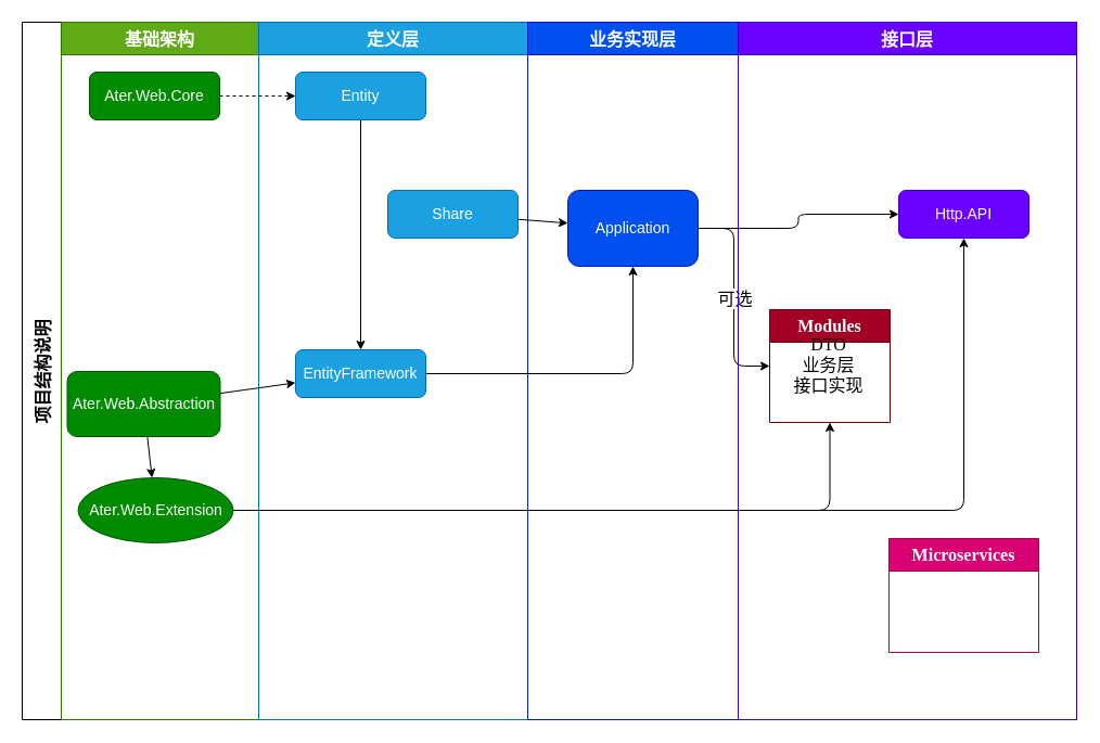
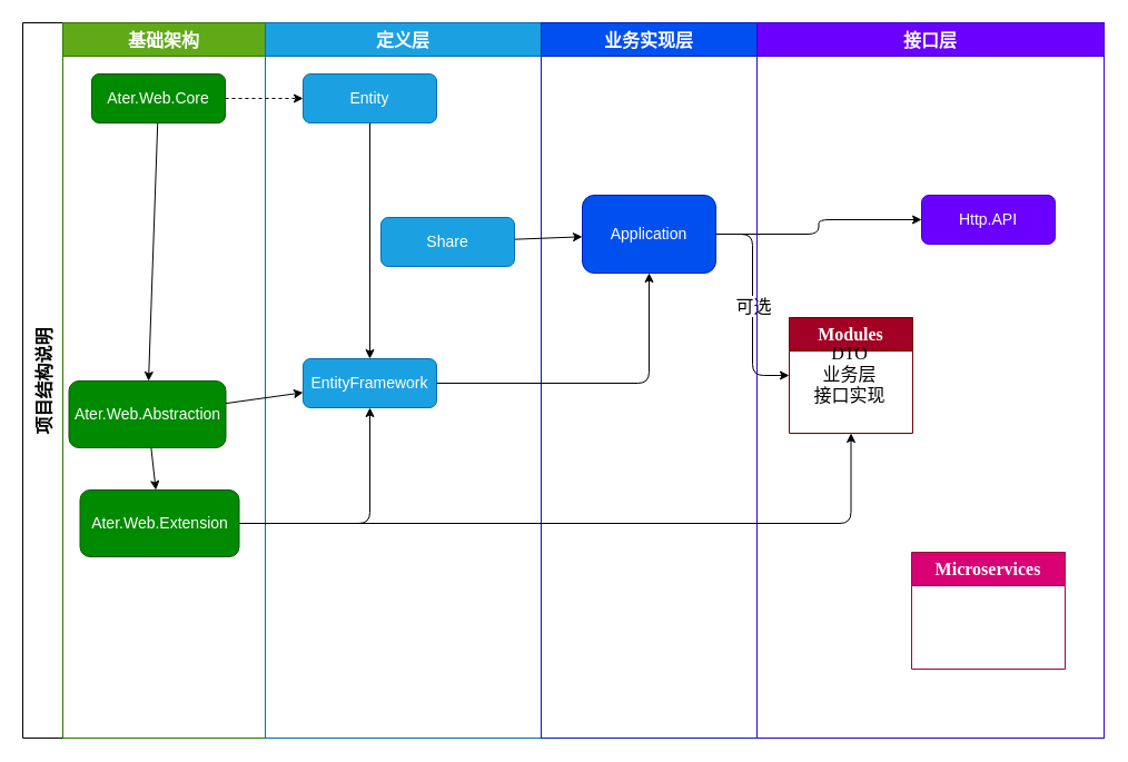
  <mxCell id="0" />
  <mxCell id="1" parent="0" />
  <mxCell id="2" value="项目结构说明" style="swimlane;childLayout=stackLayout;resizeParent=1;resizeParentMax=0;startSize=36;horizontal=0;horizontalStack=1;fontSize=16;" vertex="1" parent="1"><mxGeometry x="20" y="20" width="972" height="643" as="geometry" /></mxCell>
  <mxCell id="3" value="基础架构" style="swimlane;startSize=30;fillColor=#60a917;fontColor=#ffffff;strokeColor=#2D7600;fontFamily=Verdana;fontSize=16;arcSize=15;" vertex="1" parent="2"><mxGeometry x="36" width="182" height="643" as="geometry"><mxRectangle x="36" width="37" height="643" as="alternateBounds" /></mxGeometry></mxCell>
+ <mxCell id="4" value="" style="edgeStyle=none;html=1;fontSize=14;" edge="1" parent="3" source="5" target="7"><mxGeometry relative="1" as="geometry" /></mxCell>
  <mxCell id="5" value="Ater.Web.Core" style="rounded=1;whiteSpace=wrap;html=1;fillColor=#008a00;strokeColor=#005700;fontColor=#ffffff;fontSize=14;" vertex="1" parent="3"><mxGeometry x="26" y="46" width="120" height="44" as="geometry" /></mxCell>
  <mxCell id="6" value="" style="edgeStyle=none;html=1;fontSize=14;" edge="1" parent="3" source="7" target="8"><mxGeometry relative="1" as="geometry" /></mxCell>
  <mxCell id="7" value="Ater.Web.Abstraction" style="whiteSpace=wrap;html=1;rounded=1;fillColor=#008a00;strokeColor=#005700;fontColor=#ffffff;fontSize=14;" vertex="1" parent="3"><mxGeometry x="5.5" y="322" width="141" height="60" as="geometry" /></mxCell>
- <mxCell id="8" value="Ater.Web.Extension" style="ellipse;whiteSpace=wrap;html=1;fillColor=#008a00;strokeColor=#005700;fontColor=#ffffff;fontSize=14;" vertex="1" parent="3"><mxGeometry x="15.5" y="420" width="143" height="60" as="geometry" /></mxCell>
+ <mxCell id="8" value="Ater.Web.Extension" style="whiteSpace=wrap;html=1;rounded=1;fillColor=#008a00;strokeColor=#005700;fontColor=#ffffff;fontSize=14;" vertex="1" parent="3"><mxGeometry x="15.5" y="420" width="143" height="60" as="geometry" /></mxCell>
  <mxCell id="9" value="定义层" style="swimlane;startSize=30;fillColor=#1ba1e2;fontColor=#ffffff;strokeColor=#006EAF;fontFamily=Verdana;fontSize=16;" vertex="1" parent="2"><mxGeometry x="218" width="248" height="643" as="geometry" /></mxCell>
  <mxCell id="10" style="edgeStyle=orthogonalEdgeStyle;html=1;fontFamily=Verdana;fontSize=16;startSize=30;" edge="1" parent="9" source="11" target="13"><mxGeometry relative="1" as="geometry" /></mxCell>
  <mxCell id="11" value="Entity" style="rounded=1;whiteSpace=wrap;html=1;fillColor=#1ba1e2;fontColor=#ffffff;strokeColor=#006EAF;fontSize=14;" vertex="1" parent="9"><mxGeometry x="34" y="46" width="120" height="44" as="geometry" /></mxCell>
- <mxCell id="12" value="Share" style="rounded=1;whiteSpace=wrap;html=1;fillColor=#1ba1e2;fontColor=#ffffff;strokeColor=#006EAF;fontSize=14;" vertex="1" parent="9"><mxGeometry x="119" y="155" width="120" height="44" as="geometry" /></mxCell>
+ <mxCell id="12" value="Share" style="rounded=1;whiteSpace=wrap;html=1;fillColor=#1ba1e2;fontColor=#ffffff;strokeColor=#006EAF;fontSize=14;" vertex="1" parent="9"><mxGeometry x="104" y="175" width="120" height="44" as="geometry" /></mxCell>
  <mxCell id="13" value="EntityFramework" style="rounded=1;whiteSpace=wrap;html=1;fillColor=#1ba1e2;fontColor=#ffffff;strokeColor=#006EAF;fontSize=14;" vertex="1" parent="9"><mxGeometry x="34" y="302" width="120" height="44" as="geometry" /></mxCell>
  <mxCell id="14" value="业务实现层" style="swimlane;startSize=30;fillColor=#0050ef;fontColor=#ffffff;strokeColor=#001DBC;fontFamily=Verdana;fontSize=16;" vertex="1" parent="2"><mxGeometry x="466" width="194" height="643" as="geometry" /></mxCell>
  <mxCell id="15" value="Application" style="rounded=1;whiteSpace=wrap;html=1;fillColor=#0050ef;fontColor=#ffffff;strokeColor=#001DBC;fontSize=14;" vertex="1" parent="14"><mxGeometry x="37" y="155" width="120" height="70" as="geometry" /></mxCell>
  <mxCell id="16" value="" style="edgeStyle=none;html=1;fontSize=14;dashed=1;" edge="1" parent="2" source="5" target="11"><mxGeometry relative="1" as="geometry" /></mxCell>
  <mxCell id="17" value="" style="edgeStyle=none;html=1;fontSize=14;" edge="1" parent="2" source="7" target="13"><mxGeometry relative="1" as="geometry" /></mxCell>
  <mxCell id="18" style="edgeStyle=none;html=1;fontSize=14;" edge="1" parent="2" source="12" target="15"><mxGeometry relative="1" as="geometry" /></mxCell>
  <mxCell id="19" value="" style="edgeStyle=orthogonalEdgeStyle;html=1;fontSize=14;" edge="1" parent="2" source="15" target="25"><mxGeometry relative="1" as="geometry" /></mxCell>
  <mxCell id="20" style="edgeStyle=orthogonalEdgeStyle;html=1;entryX=0;entryY=0.5;entryDx=0;entryDy=0;fontFamily=Verdana;fontSize=16;startSize=30;" edge="1" parent="2" source="15" target="28"><mxGeometry relative="1" as="geometry"><mxPoint x="601" y="300" as="targetPoint" /></mxGeometry></mxCell>
  <mxCell id="21" value="可选" style="edgeLabel;html=1;align=center;verticalAlign=middle;resizable=0;points=[];fontSize=16;fontFamily=Verdana;" vertex="1" connectable="0" parent="20"><mxGeometry x="-0.527" relative="1" as="geometry"><mxPoint y="51" as="offset" /></mxGeometry></mxCell>
- <mxCell id="22" style="edgeStyle=orthogonalEdgeStyle;html=1;entryX=0.5;entryY=1;entryDx=0;entryDy=0;fontFamily=Verdana;fontSize=16;startSize=30;" edge="1" parent="2" source="8" target="25"><mxGeometry relative="1" as="geometry" /></mxCell>
+ <mxCell id="22" style="edgeStyle=orthogonalEdgeStyle;html=1;fontFamily=Verdana;fontSize=16;startSize=30;" edge="1" parent="2" source="8" target="13"><mxGeometry relative="1" as="geometry" /></mxCell>
  <mxCell id="23" style="edgeStyle=orthogonalEdgeStyle;html=1;entryX=0.5;entryY=1;entryDx=0;entryDy=0;fontFamily=Verdana;fontSize=16;startSize=30;" edge="1" parent="2" source="13" target="15"><mxGeometry relative="1" as="geometry" /></mxCell>
  <mxCell id="24" value="接口层" style="swimlane;startSize=30;fillColor=#6a00ff;fontColor=#ffffff;strokeColor=#3700CC;fontFamily=Verdana;fontSize=16;" vertex="1" parent="2"><mxGeometry x="660" width="312" height="643" as="geometry" /></mxCell>
  <mxCell id="25" value="Http.API" style="rounded=1;whiteSpace=wrap;html=1;fillColor=#6a00ff;fontColor=#ffffff;strokeColor=#3700CC;fontSize=14;" vertex="1" parent="24"><mxGeometry x="148" y="155" width="120" height="44" as="geometry" /></mxCell>
  <mxCell id="26" value="Microservices" style="swimlane;whiteSpace=wrap;html=1;fontFamily=Verdana;fontSize=16;startSize=30;fillColor=#d80073;fontColor=#ffffff;strokeColor=#A50040;" vertex="1" parent="24"><mxGeometry x="139" y="476" width="138" height="105" as="geometry" /></mxCell>
  <mxCell id="27" value="&lt;span style=&quot;color: rgb(255, 255, 255); font-family: Helvetica; font-size: 14px;&quot;&gt;定义层&lt;br&gt;业务层&lt;br&gt;接口层&lt;/span&gt;" style="text;html=1;align=center;verticalAlign=middle;resizable=0;points=[];autosize=1;strokeColor=none;fillColor=none;fontSize=16;fontFamily=Verdana;" vertex="1" parent="26"><mxGeometry x="39" y="30" width="60" height="71" as="geometry" /></mxCell>
  <mxCell id="28" value="Modules" style="swimlane;whiteSpace=wrap;html=1;fontFamily=Verdana;fontSize=16;startSize=30;fillColor=#a20025;fontColor=#ffffff;strokeColor=#6F0000;" vertex="1" parent="24"><mxGeometry x="29" y="265" width="111" height="104" as="geometry" /></mxCell>
  <mxCell id="29" value="DTO&lt;br&gt;业务层&lt;br&gt;接口实现" style="text;html=1;align=center;verticalAlign=middle;resizable=0;points=[];autosize=1;strokeColor=none;fillColor=none;fontSize=16;fontFamily=Verdana;" vertex="1" parent="28"><mxGeometry x="13" y="16" width="82" height="70" as="geometry" /></mxCell>
  <mxCell id="30" style="edgeStyle=orthogonalEdgeStyle;html=1;entryX=0.5;entryY=1;entryDx=0;entryDy=0;fontFamily=Verdana;fontSize=16;startSize=30;" edge="1" parent="2" source="8" target="28"><mxGeometry relative="1" as="geometry" /></mxCell>
